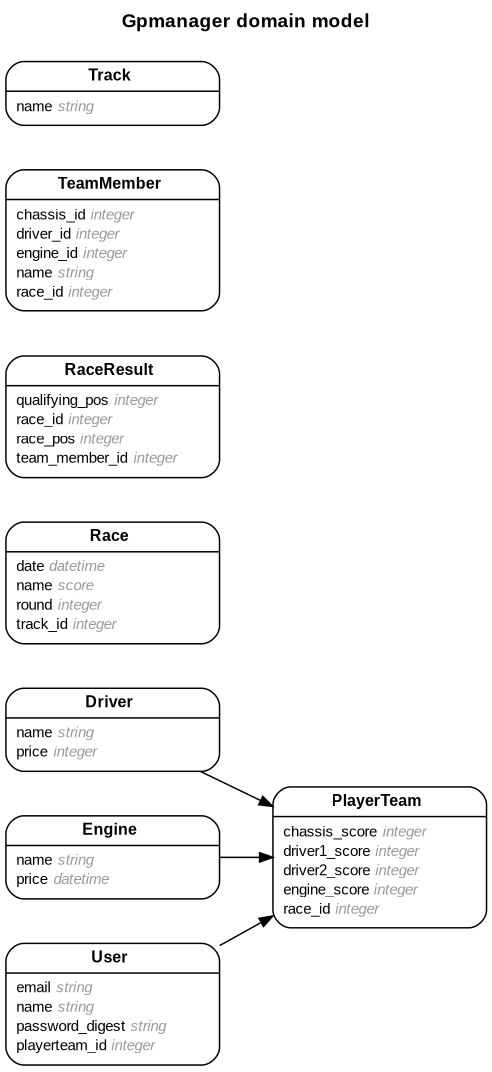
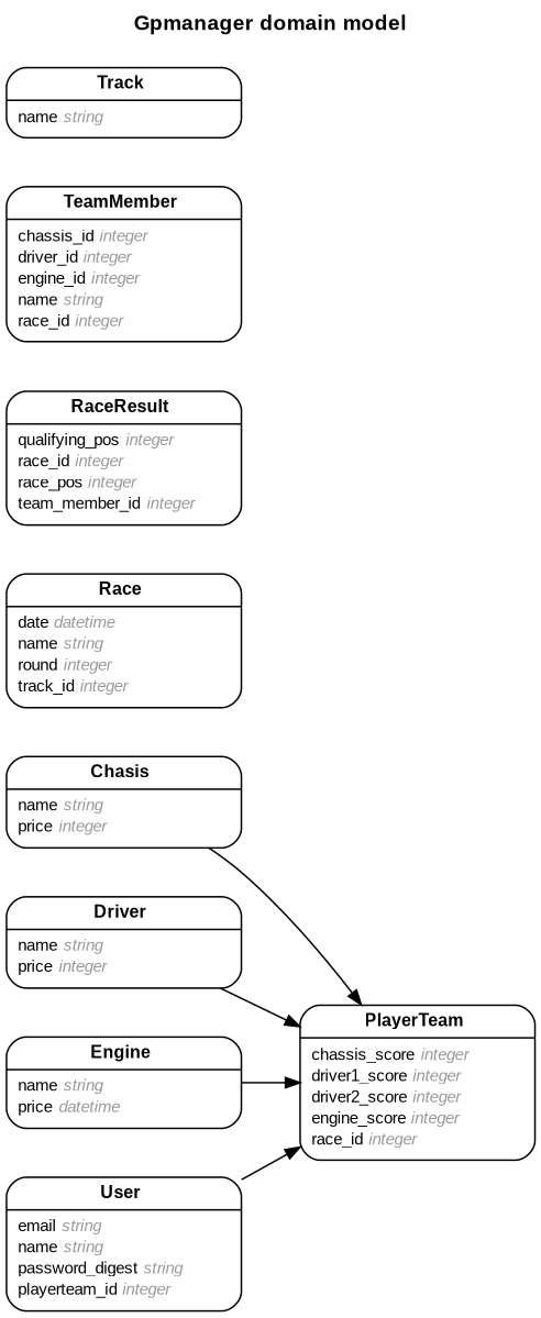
  digraph {
    concentrate=true
    fontname="Arial Bold"
    fontsize=13
    label="Gpmanager domain model\n\n"
    labelloc=t
    nodesep=0.4
    rankdir=LR
    ranksep=0.5
    node [fontname=Arial fontsize=10 margin="0.07,0.05" penwidth=1.0 shape=Mrecord]
    edge [arrowhead=normal arrowsize=0.9 arrowtail=none dir=both fontname=Arial fontsize=7 labelangle=32 labeldistance=1.8 penwidth=1.0 weight=2]
+   n1 [label=<<table border="0" align="center" cellspacing="0.5" cellpadding="0" width="134">   <tr><td align="center" valign="bottom" width="130"><font face="Arial Bold" point-size="11">Chasis</font></td></tr> </table> | <table border="0" align="left" cellspacing="2" cellpadding="0" width="134">   <tr><td align="left" width="130" port="name">name <font face="Arial Italic" color="grey60">string</font></td></tr>   <tr><td align="left" width="130" port="price">price <font face="Arial Italic" color="grey60">integer</font></td></tr> </table> >]
    n2 [label=<<table border="0" align="center" cellspacing="0.5" cellpadding="0" width="134">   <tr><td align="center" valign="bottom" width="130"><font face="Arial Bold" point-size="11">PlayerTeam</font></td></tr> </table> | <table border="0" align="left" cellspacing="2" cellpadding="0" width="134">   <tr><td align="left" width="130" port="chassis_score">chassis_score <font face="Arial Italic" color="grey60">integer</font></td></tr>   <tr><td align="left" width="130" port="driver1_score">driver1_score <font face="Arial Italic" color="grey60">integer</font></td></tr>   <tr><td align="left" width="130" port="driver2_score">driver2_score <font face="Arial Italic" color="grey60">integer</font></td></tr>   <tr><td align="left" width="130" port="engine_score">engine_score <font face="Arial Italic" color="grey60">integer</font></td></tr>   <tr><td align="left" width="130" port="race_id">race_id <font face="Arial Italic" color="grey60">integer</font></td></tr> </table> >]
    n3 [label=<<table border="0" align="center" cellspacing="0.5" cellpadding="0" width="134">   <tr><td align="center" valign="bottom" width="130"><font face="Arial Bold" point-size="11">Driver</font></td></tr> </table> | <table border="0" align="left" cellspacing="2" cellpadding="0" width="134">   <tr><td align="left" width="130" port="name">name <font face="Arial Italic" color="grey60">string</font></td></tr>   <tr><td align="left" width="130" port="price">price <font face="Arial Italic" color="grey60">integer</font></td></tr> </table> >]
    n4 [label=<<table border="0" align="center" cellspacing="0.5" cellpadding="0" width="134">   <tr><td align="center" valign="bottom" width="130"><font face="Arial Bold" point-size="11">Engine</font></td></tr> </table> | <table border="0" align="left" cellspacing="2" cellpadding="0" width="134">   <tr><td align="left" width="130" port="name">name <font face="Arial Italic" color="grey60">string</font></td></tr>   <tr><td align="left" width="130" port="price">price <font face="Arial Italic" color="grey60">datetime</font></td></tr> </table> >]
-   n5 [label=<<table border="0" align="center" cellspacing="0.5" cellpadding="0" width="134">   <tr><td align="center" valign="bottom" width="130"><font face="Arial Bold" point-size="11">Race</font></td></tr> </table> | <table border="0" align="left" cellspacing="2" cellpadding="0" width="134">   <tr><td align="left" width="130" port="date">date <font face="Arial Italic" color="grey60">datetime</font></td></tr>   <tr><td align="left" width="130" port="name">name <font face="Arial Italic" color="grey60">score</font></td></tr>   <tr><td align="left" width="130" port="round">round <font face="Arial Italic" color="grey60">integer</font></td></tr>   <tr><td align="left" width="130" port="track_id">track_id <font face="Arial Italic" color="grey60">integer</font></td></tr> </table> >]
+   n5 [label=<<table border="0" align="center" cellspacing="0.5" cellpadding="0" width="134">   <tr><td align="center" valign="bottom" width="130"><font face="Arial Bold" point-size="11">Race</font></td></tr> </table> | <table border="0" align="left" cellspacing="2" cellpadding="0" width="134">   <tr><td align="left" width="130" port="date">date <font face="Arial Italic" color="grey60">datetime</font></td></tr>   <tr><td align="left" width="130" port="name">name <font face="Arial Italic" color="grey60">string</font></td></tr>   <tr><td align="left" width="130" port="round">round <font face="Arial Italic" color="grey60">integer</font></td></tr>   <tr><td align="left" width="130" port="track_id">track_id <font face="Arial Italic" color="grey60">integer</font></td></tr> </table> >]
    n6 [label=<<table border="0" align="center" cellspacing="0.5" cellpadding="0" width="134">   <tr><td align="center" valign="bottom" width="130"><font face="Arial Bold" point-size="11">RaceResult</font></td></tr> </table> | <table border="0" align="left" cellspacing="2" cellpadding="0" width="134">   <tr><td align="left" width="130" port="qualifying_pos">qualifying_pos <font face="Arial Italic" color="grey60">integer</font></td></tr>   <tr><td align="left" width="130" port="race_id">race_id <font face="Arial Italic" color="grey60">integer</font></td></tr>   <tr><td align="left" width="130" port="race_pos">race_pos <font face="Arial Italic" color="grey60">integer</font></td></tr>   <tr><td align="left" width="130" port="team_member_id">team_member_id <font face="Arial Italic" color="grey60">integer</font></td></tr> </table> >]
    n7 [label=<<table border="0" align="center" cellspacing="0.5" cellpadding="0" width="134">   <tr><td align="center" valign="bottom" width="130"><font face="Arial Bold" point-size="11">TeamMember</font></td></tr> </table> | <table border="0" align="left" cellspacing="2" cellpadding="0" width="134">   <tr><td align="left" width="130" port="chassis_id">chassis_id <font face="Arial Italic" color="grey60">integer</font></td></tr>   <tr><td align="left" width="130" port="driver_id">driver_id <font face="Arial Italic" color="grey60">integer</font></td></tr>   <tr><td align="left" width="130" port="engine_id">engine_id <font face="Arial Italic" color="grey60">integer</font></td></tr>   <tr><td align="left" width="130" port="name">name <font face="Arial Italic" color="grey60">string</font></td></tr>   <tr><td align="left" width="130" port="race_id">race_id <font face="Arial Italic" color="grey60">integer</font></td></tr> </table> >]
    n8 [label=<<table border="0" align="center" cellspacing="0.5" cellpadding="0" width="134">   <tr><td align="center" valign="bottom" width="130"><font face="Arial Bold" point-size="11">Track</font></td></tr> </table> | <table border="0" align="left" cellspacing="2" cellpadding="0" width="134">   <tr><td align="left" width="130" port="name">name <font face="Arial Italic" color="grey60">string</font></td></tr> </table> >]
    n9 [label=<<table border="0" align="center" cellspacing="0.5" cellpadding="0" width="134">   <tr><td align="center" valign="bottom" width="130"><font face="Arial Bold" point-size="11">User</font></td></tr> </table> | <table border="0" align="left" cellspacing="2" cellpadding="0" width="134">   <tr><td align="left" width="130" port="email">email <font face="Arial Italic" color="grey60">string</font></td></tr>   <tr><td align="left" width="130" port="name">name <font face="Arial Italic" color="grey60">string</font></td></tr>   <tr><td align="left" width="130" port="password_digest">password_digest <font face="Arial Italic" color="grey60">string</font></td></tr>   <tr><td align="left" width="130" port="playerteam_id">playerteam_id <font face="Arial Italic" color="grey60">integer</font></td></tr> </table> >]
+   n1 -> n2
    n3 -> n2 [weight=1]
    n3 -> n2 [weight=1]
    n3 -> n2 [weight=1]
    n4 -> n2
    n9 -> n2
  }
